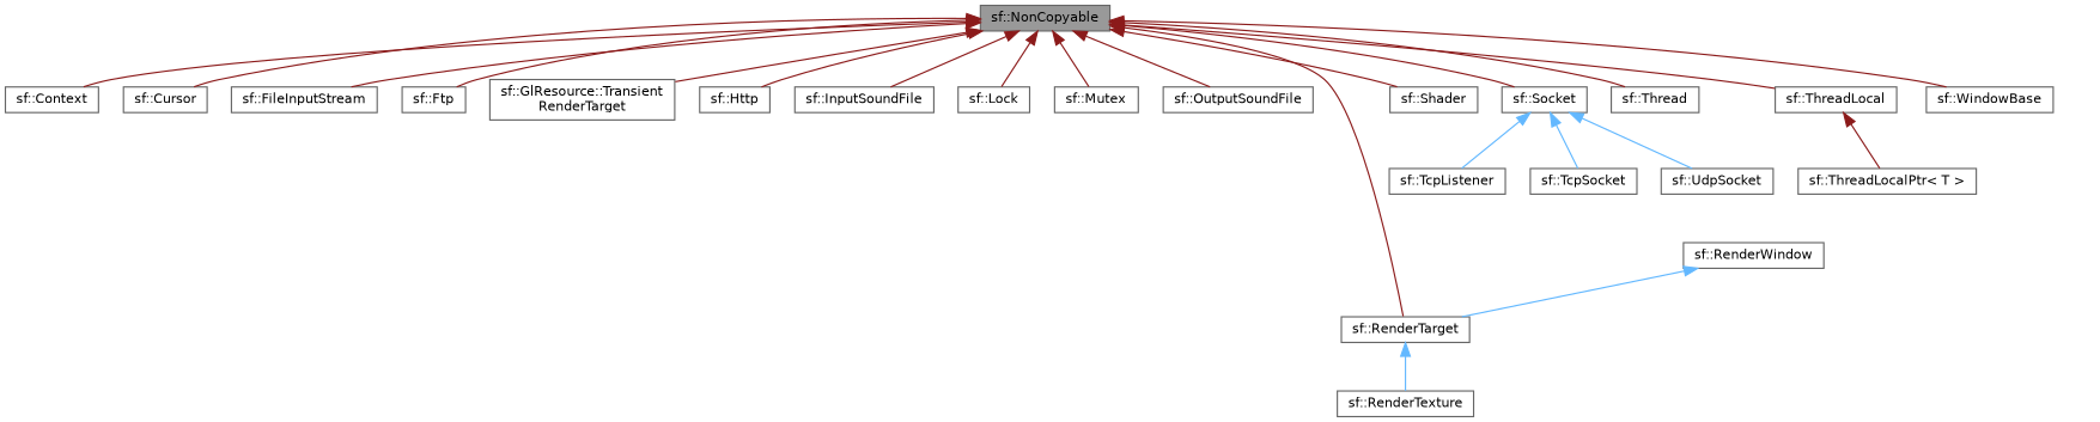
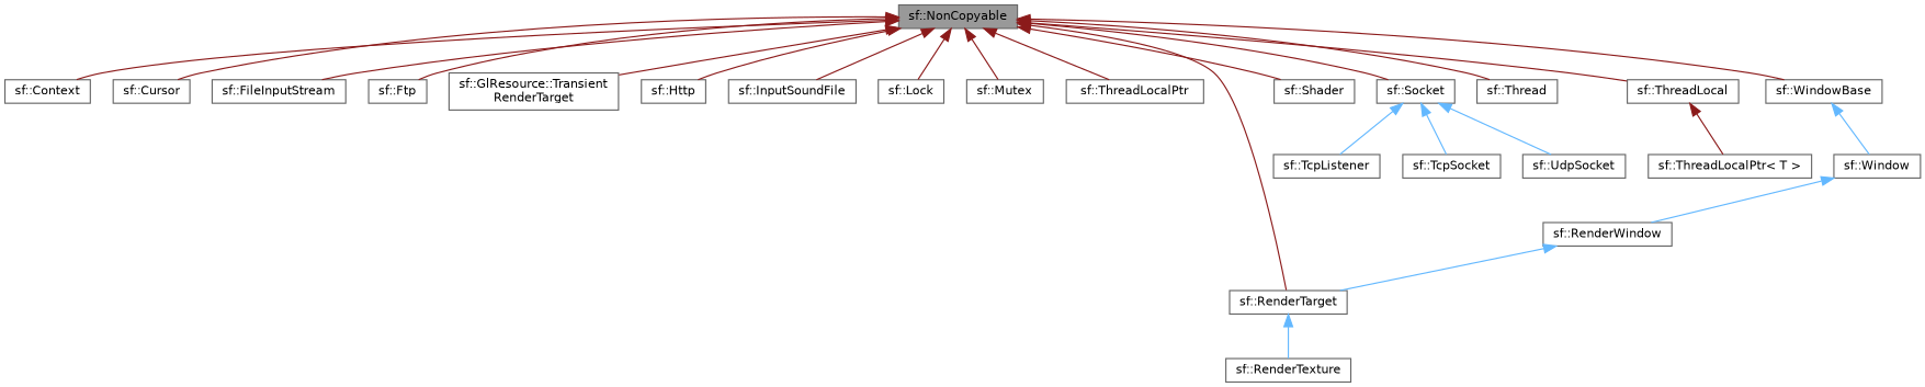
  digraph {
    rankdir=TB
    node [color=gray40 fillcolor=white fontname=Helvetica fontsize=10 shape=box style=filled]
    edge [color=firebrick4 dir=back fontname=Helvetica fontsize=10 labelfontname=Helvetica labelfontsize=10 style=solid]
    n1 [fillcolor=grey60 fontcolor=black height=0.2 label="sf::NonCopyable" width=0.4]
    n2 [height=0.2 label="sf::Context" width=0.4]
    n3 [height=0.2 label="sf::Cursor" width=0.4]
    n4 [height=0.2 label="sf::FileInputStream" width=0.4]
    n5 [height=0.2 label="sf::Ftp" width=0.4]
    n6 [height=0.2 label="sf::GlResource::Transient\lRenderTarget" width=0.4]
    n7 [height=0.2 label="sf::Http" width=0.4]
    n8 [height=0.2 label="sf::InputSoundFile" width=0.4]
    n9 [height=0.2 label="sf::Lock" width=0.4]
    n10 [height=0.2 label="sf::Mutex" width=0.4]
-   n11 [height=0.2 label="sf::OutputSoundFile" width=0.4]
+   n11 [height=0.2 label="sf::ThreadLocalPtr" width=0.4]
    n12 [height=0.2 label="sf::RenderTarget" width=0.4]
    n13 [height=0.2 label="sf::Shader" width=0.4]
    n14 [height=0.2 label="sf::Socket" width=0.4]
    n15 [height=0.2 label="sf::Thread" width=0.4]
    n16 [height=0.2 label="sf::ThreadLocal" width=0.4]
    n17 [height=0.2 label="sf::WindowBase" width=0.4]
    n18 [height=0.2 label="sf::RenderTexture" width=0.4]
    n19 [height=0.2 label="sf::TcpListener" width=0.4]
    n20 [height=0.2 label="sf::TcpSocket" width=0.4]
    n21 [height=0.2 label="sf::UdpSocket" width=0.4]
    n22 [height=0.2 label="sf::ThreadLocalPtr\< T \>" width=0.4]
+   n23 [height=0.2 label="sf::Window" width=0.4]
    n24 [height=0.2 label="sf::RenderWindow" width=0.4]
    n1 -> n2
    n1 -> n3
    n1 -> n4
    n1 -> n5
    n1 -> n6
    n1 -> n7
    n1 -> n8
    n1 -> n9
    n1 -> n10
    n1 -> n11
    n1 -> n12
    n1 -> n13
    n1 -> n14
    n1 -> n15
    n1 -> n16
    n1 -> n17
    n12 -> n18 [color=steelblue1]
    n14 -> n19 [color=steelblue1]
    n14 -> n20 [color=steelblue1]
    n14 -> n21 [color=steelblue1]
    n16 -> n22
+   n17 -> n23 [color=steelblue1]
+   n23 -> n24 [color=steelblue1]
    n24 -> n12 [color=steelblue1]
  }
